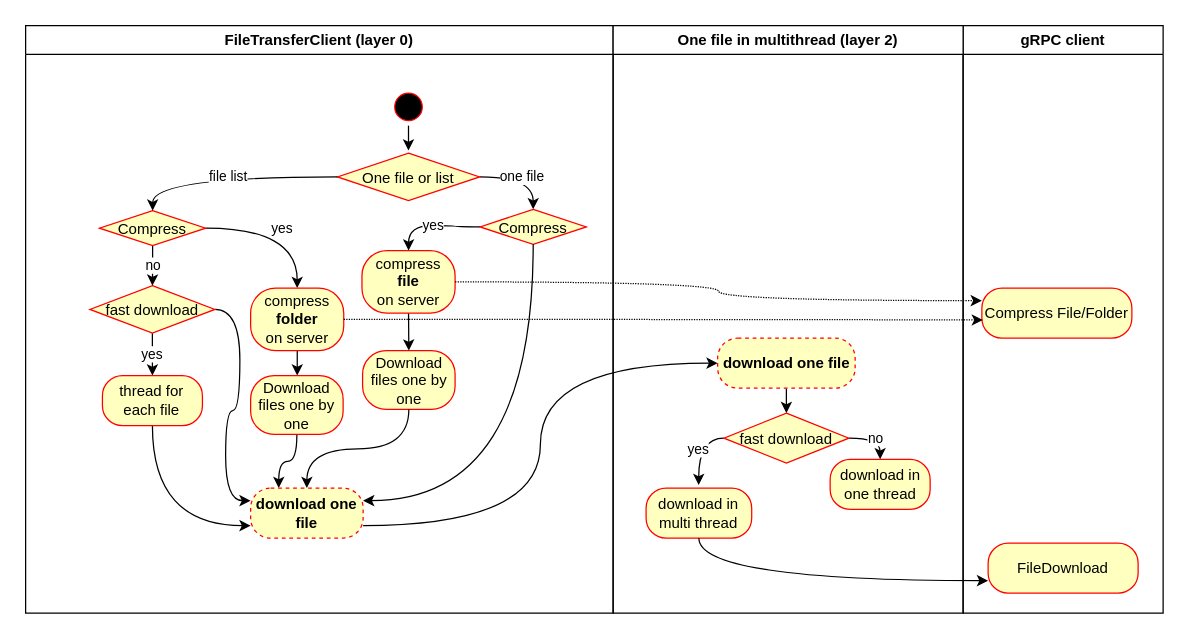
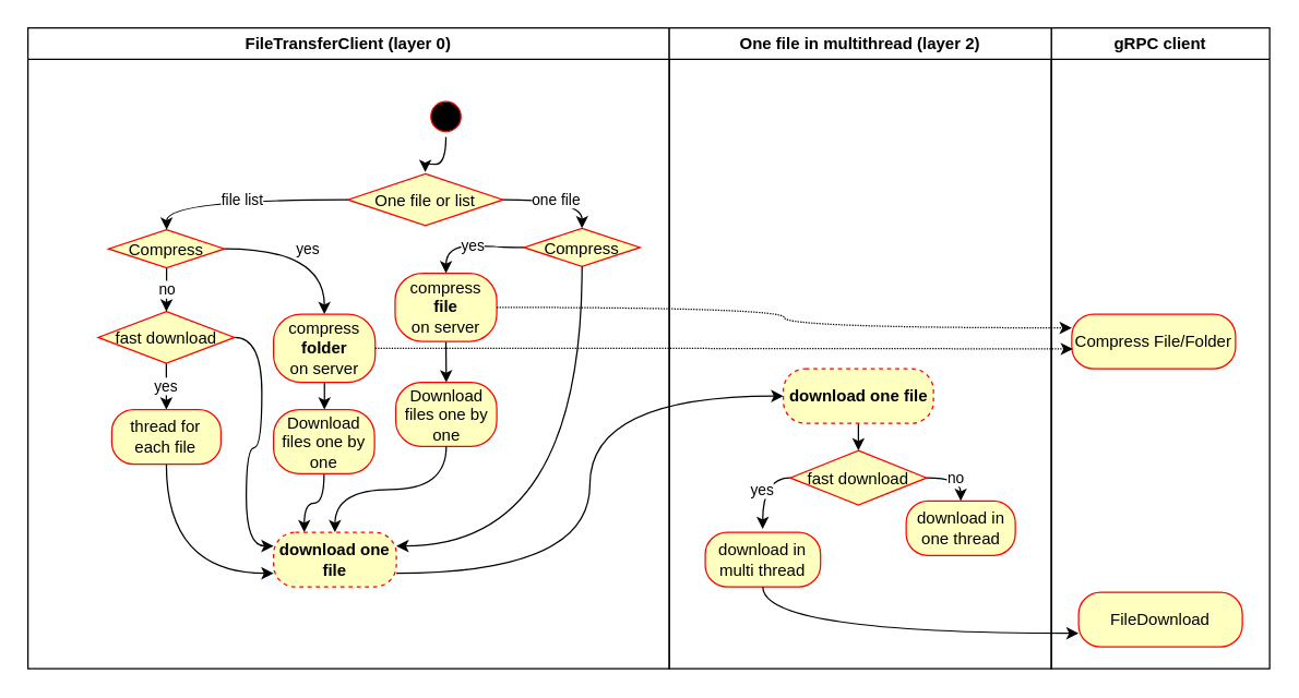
  <mxCell id="0" />
  <mxCell id="1" parent="0" />
  <mxCell id="2" value="gRPC client" style="swimlane;whiteSpace=wrap" parent="1" vertex="1"><mxGeometry x="770" y="20" width="160" height="470" as="geometry" /></mxCell>
  <mxCell id="3" value="FileDownload" style="rounded=1;whiteSpace=wrap;html=1;arcSize=40;fontColor=#000000;fillColor=#ffffc0;strokeColor=#ff0000;" parent="2" vertex="1"><mxGeometry x="20" y="414" width="120" height="40" as="geometry" /></mxCell>
  <mxCell id="4" value="Compress File/Folder" style="rounded=1;whiteSpace=wrap;html=1;arcSize=40;fontColor=#000000;fillColor=#ffffc0;strokeColor=#ff0000;" parent="2" vertex="1"><mxGeometry x="15" y="210" width="120" height="40" as="geometry" /></mxCell>
  <mxCell id="5" value="FileTransferClient (layer 0)" style="swimlane;whiteSpace=wrap" parent="1" vertex="1"><mxGeometry x="20" y="20" width="470" height="470" as="geometry" /></mxCell>
  <mxCell id="6" value="" style="ellipse;shape=startState;fillColor=#000000;strokeColor=#ff0000;" parent="5" vertex="1"><mxGeometry x="291.31" y="50" width="30" height="30" as="geometry" /></mxCell>
  <mxCell id="7" value="yes" style="edgeStyle=orthogonalEdgeStyle;curved=1;rounded=0;orthogonalLoop=1;jettySize=auto;html=1;entryX=0.5;entryY=0;entryDx=0;entryDy=0;" parent="5" source="9" target="30" edge="1"><mxGeometry relative="1" as="geometry" /></mxCell>
  <mxCell id="8" style="edgeStyle=orthogonalEdgeStyle;curved=1;rounded=0;orthogonalLoop=1;jettySize=auto;html=1;exitX=1;exitY=0.5;exitDx=0;exitDy=0;entryX=0;entryY=0.25;entryDx=0;entryDy=0;" parent="5" source="9" target="26" edge="1"><mxGeometry relative="1" as="geometry" /></mxCell>
  <mxCell id="9" value="fast download" style="rhombus;fillColor=#ffffc0;strokeColor=#ff0000;" parent="5" vertex="1"><mxGeometry x="51.44" y="208" width="100" height="38" as="geometry" /></mxCell>
  <mxCell id="10" value="one file" style="edgeStyle=orthogonalEdgeStyle;curved=1;rounded=0;orthogonalLoop=1;jettySize=auto;html=1;entryX=0.5;entryY=0;entryDx=0;entryDy=0;" parent="5" source="11" target="13" edge="1"><mxGeometry relative="1" as="geometry" /></mxCell>
- <mxCell id="11" value="One file or list" style="rhombus;fillColor=#ffffc0;strokeColor=#ff0000;" parent="5" vertex="1"><mxGeometry x="249.44" y="102" width="113.75" height="38" as="geometry" /></mxCell>
+ <mxCell id="11" value="One file or list" style="rhombus;fillColor=#ffffc0;strokeColor=#ff0000;" parent="5" vertex="1"><mxGeometry x="234.44" y="107" width="113.75" height="38" as="geometry" /></mxCell>
  <mxCell id="12" value="yes" style="edgeStyle=orthogonalEdgeStyle;curved=1;rounded=0;orthogonalLoop=1;jettySize=auto;html=1;exitX=0;exitY=0.5;exitDx=0;exitDy=0;" parent="5" source="13" target="15" edge="1"><mxGeometry relative="1" as="geometry" /></mxCell>
  <mxCell id="13" value="Compress" style="rhombus;fillColor=#ffffc0;strokeColor=#ff0000;" parent="5" vertex="1"><mxGeometry x="363.56" y="147" width="85" height="28" as="geometry" /></mxCell>
  <mxCell id="14" style="edgeStyle=orthogonalEdgeStyle;curved=1;rounded=0;orthogonalLoop=1;jettySize=auto;html=1;exitX=0.5;exitY=1;exitDx=0;exitDy=0;entryX=0.5;entryY=0;entryDx=0;entryDy=0;" parent="5" source="15" target="16" edge="1"><mxGeometry relative="1" as="geometry" /></mxCell>
  <mxCell id="15" value="compress &lt;br&gt;&lt;b&gt;file &lt;/b&gt;&lt;br&gt;on server" style="rounded=1;whiteSpace=wrap;html=1;arcSize=40;fontColor=#000000;fillColor=#ffffc0;strokeColor=#ff0000;" parent="5" vertex="1"><mxGeometry x="269.07" y="180" width="74.5" height="50" as="geometry" /></mxCell>
  <mxCell id="16" value="Download files one by one" style="rounded=1;whiteSpace=wrap;html=1;arcSize=40;fontColor=#000000;fillColor=#ffffc0;strokeColor=#ff0000;" parent="5" vertex="1"><mxGeometry x="269.57" y="260" width="74" height="47" as="geometry" /></mxCell>
  <mxCell id="17" value="yes" style="edgeStyle=orthogonalEdgeStyle;curved=1;rounded=0;orthogonalLoop=1;jettySize=auto;html=1;entryX=0.5;entryY=0;entryDx=0;entryDy=0;exitX=1;exitY=0.5;exitDx=0;exitDy=0;" parent="5" source="19" target="22" edge="1"><mxGeometry relative="1" as="geometry" /></mxCell>
  <mxCell id="18" value="no" style="edgeStyle=orthogonalEdgeStyle;curved=1;rounded=0;orthogonalLoop=1;jettySize=auto;html=1;" parent="5" source="19" target="9" edge="1"><mxGeometry relative="1" as="geometry" /></mxCell>
  <mxCell id="19" value="Compress" style="rhombus;fillColor=#ffffc0;strokeColor=#ff0000;" parent="5" vertex="1"><mxGeometry x="59.06" y="148" width="85" height="28" as="geometry" /></mxCell>
  <mxCell id="20" value="file list" style="edgeStyle=orthogonalEdgeStyle;curved=1;rounded=0;orthogonalLoop=1;jettySize=auto;html=1;" parent="5" source="11" target="19" edge="1"><mxGeometry relative="1" as="geometry"><mxPoint x="179.06" y="220" as="targetPoint" /></mxGeometry></mxCell>
  <mxCell id="21" style="edgeStyle=orthogonalEdgeStyle;curved=1;rounded=0;orthogonalLoop=1;jettySize=auto;html=1;entryX=0.5;entryY=0;entryDx=0;entryDy=0;" parent="5" source="22" target="24" edge="1"><mxGeometry relative="1" as="geometry" /></mxCell>
  <mxCell id="22" value="compress &lt;b&gt;folder &lt;/b&gt;&lt;br&gt;on server" style="rounded=1;whiteSpace=wrap;html=1;arcSize=40;fontColor=#000000;fillColor=#ffffc0;strokeColor=#ff0000;" parent="5" vertex="1"><mxGeometry x="180" y="210" width="74.5" height="50" as="geometry" /></mxCell>
  <mxCell id="23" style="edgeStyle=orthogonalEdgeStyle;curved=1;rounded=0;orthogonalLoop=1;jettySize=auto;html=1;entryX=0.25;entryY=0;entryDx=0;entryDy=0;" parent="5" source="24" target="26" edge="1"><mxGeometry relative="1" as="geometry" /></mxCell>
  <mxCell id="24" value="Download files one by one" style="rounded=1;whiteSpace=wrap;html=1;arcSize=40;fontColor=#000000;fillColor=#ffffc0;strokeColor=#ff0000;" parent="5" vertex="1"><mxGeometry x="180" y="280" width="74" height="47" as="geometry" /></mxCell>
  <mxCell id="25" style="edgeStyle=orthogonalEdgeStyle;curved=1;rounded=0;orthogonalLoop=1;jettySize=auto;html=1;exitX=1;exitY=0.75;exitDx=0;exitDy=0;entryX=0;entryY=0.5;entryDx=0;entryDy=0;fontStyle=1" parent="5" source="26" target="36" edge="1"><mxGeometry relative="1" as="geometry" /></mxCell>
  <mxCell id="26" value="download one file" style="rounded=1;whiteSpace=wrap;html=1;arcSize=40;fontColor=#000000;fillColor=#ffffc0;strokeColor=#ff0000;dashed=1;fontStyle=1" parent="5" vertex="1"><mxGeometry x="180" y="370" width="90" height="40" as="geometry" /></mxCell>
  <mxCell id="27" style="edgeStyle=orthogonalEdgeStyle;curved=1;rounded=0;orthogonalLoop=1;jettySize=auto;html=1;exitX=0.5;exitY=1;exitDx=0;exitDy=0;" parent="5" source="16" target="26" edge="1"><mxGeometry relative="1" as="geometry" /></mxCell>
  <mxCell id="28" style="edgeStyle=orthogonalEdgeStyle;curved=1;rounded=0;orthogonalLoop=1;jettySize=auto;html=1;entryX=1;entryY=0.25;entryDx=0;entryDy=0;exitX=0.5;exitY=1;exitDx=0;exitDy=0;" parent="5" source="13" target="26" edge="1"><mxGeometry relative="1" as="geometry" /></mxCell>
  <mxCell id="29" style="edgeStyle=orthogonalEdgeStyle;curved=1;rounded=0;orthogonalLoop=1;jettySize=auto;html=1;entryX=0;entryY=0.75;entryDx=0;entryDy=0;exitX=0.5;exitY=1;exitDx=0;exitDy=0;" parent="5" source="30" target="26" edge="1"><mxGeometry relative="1" as="geometry" /></mxCell>
  <mxCell id="30" value="thread for each file" style="rounded=1;whiteSpace=wrap;html=1;arcSize=40;fontColor=#000000;fillColor=#ffffc0;strokeColor=#ff0000;" parent="5" vertex="1"><mxGeometry x="61.44" y="280" width="80" height="40" as="geometry" /></mxCell>
  <mxCell id="31" style="edgeStyle=orthogonalEdgeStyle;curved=1;rounded=0;orthogonalLoop=1;jettySize=auto;html=1;entryX=0.499;entryY=-0.034;entryDx=0;entryDy=0;entryPerimeter=0;" parent="5" source="6" target="11" edge="1"><mxGeometry relative="1" as="geometry"><mxPoint x="345.44" y="90" as="targetPoint" /></mxGeometry></mxCell>
  <mxCell id="32" value="One file in multithread (layer 2)" style="swimlane;whiteSpace=wrap" parent="5" vertex="1"><mxGeometry x="470" width="280" height="470" as="geometry" /></mxCell>
  <mxCell id="33" value="download in multi thread" style="rounded=1;whiteSpace=wrap;html=1;arcSize=40;fontColor=#000000;fillColor=#ffffc0;strokeColor=#ff0000;" parent="32" vertex="1"><mxGeometry x="26.37" y="370" width="84.5" height="40" as="geometry" /></mxCell>
  <mxCell id="34" value="download in one thread" style="rounded=1;whiteSpace=wrap;html=1;arcSize=40;fontColor=#000000;fillColor=#ffffc0;strokeColor=#ff0000;" parent="32" vertex="1"><mxGeometry x="173.62" y="347" width="80" height="40" as="geometry" /></mxCell>
  <mxCell id="35" style="edgeStyle=orthogonalEdgeStyle;curved=1;rounded=0;orthogonalLoop=1;jettySize=auto;html=1;" parent="32" source="36" target="39" edge="1"><mxGeometry relative="1" as="geometry" /></mxCell>
  <mxCell id="36" value="download one file" style="rounded=1;whiteSpace=wrap;html=1;arcSize=40;fontColor=#000000;fillColor=#ffffc0;strokeColor=#ff0000;dashed=1;fontStyle=1" parent="32" vertex="1"><mxGeometry x="83.62" y="250" width="110" height="40" as="geometry" /></mxCell>
  <mxCell id="37" value="yes" style="edgeStyle=orthogonalEdgeStyle;curved=1;rounded=0;orthogonalLoop=1;jettySize=auto;html=1;exitX=0;exitY=0.5;exitDx=0;exitDy=0;entryX=0.498;entryY=-0.06;entryDx=0;entryDy=0;entryPerimeter=0;" parent="32" source="39" target="33" edge="1"><mxGeometry relative="1" as="geometry"><mxPoint x="83.62" y="330" as="sourcePoint" /><mxPoint x="83.62" y="380" as="targetPoint" /></mxGeometry></mxCell>
  <mxCell id="38" value="no" style="edgeStyle=orthogonalEdgeStyle;curved=1;rounded=0;orthogonalLoop=1;jettySize=auto;html=1;exitX=1;exitY=0.5;exitDx=0;exitDy=0;entryX=0.5;entryY=0;entryDx=0;entryDy=0;" parent="32" source="39" target="34" edge="1"><mxGeometry relative="1" as="geometry" /></mxCell>
  <mxCell id="39" value="fast download" style="rhombus;fillColor=#ffffc0;strokeColor=#ff0000;" parent="32" vertex="1"><mxGeometry x="88.62" y="310" width="100" height="40" as="geometry" /></mxCell>
  <mxCell id="40" style="edgeStyle=orthogonalEdgeStyle;curved=1;rounded=0;orthogonalLoop=1;jettySize=auto;html=1;entryX=0;entryY=0.75;entryDx=0;entryDy=0;exitX=0.5;exitY=1;exitDx=0;exitDy=0;" parent="1" source="33" target="3" edge="1"><mxGeometry relative="1" as="geometry" /></mxCell>
  <mxCell id="41" style="edgeStyle=orthogonalEdgeStyle;curved=1;rounded=0;orthogonalLoop=1;jettySize=auto;html=1;entryX=0;entryY=0.25;entryDx=0;entryDy=0;dashed=1;dashPattern=1 1;" parent="1" source="15" target="4" edge="1"><mxGeometry relative="1" as="geometry" /></mxCell>
  <mxCell id="42" style="edgeStyle=orthogonalEdgeStyle;curved=1;rounded=0;orthogonalLoop=1;jettySize=auto;html=1;entryX=0.007;entryY=0.636;entryDx=0;entryDy=0;entryPerimeter=0;dashed=1;dashPattern=1 1;" parent="1" source="22" target="4" edge="1"><mxGeometry relative="1" as="geometry" /></mxCell>
